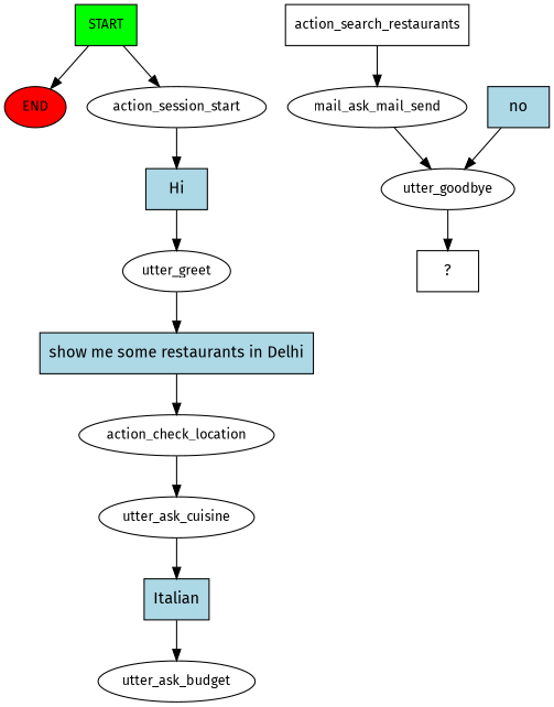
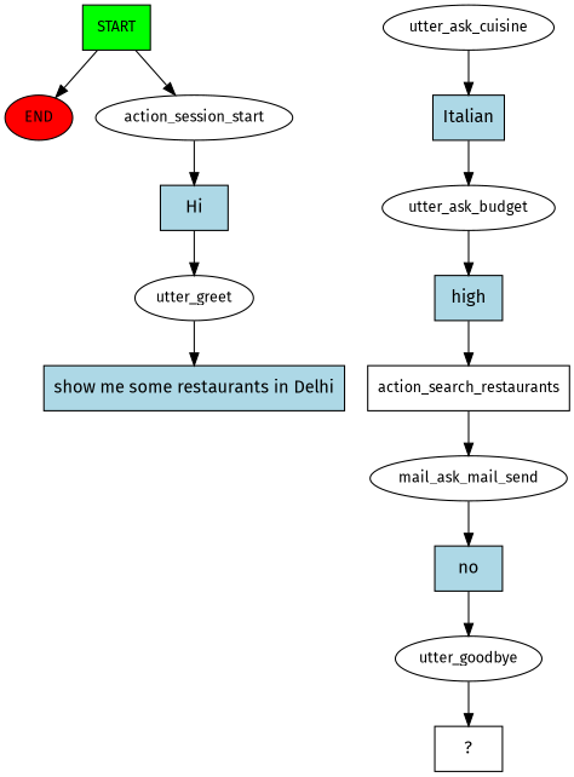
  digraph {
    fontname="Fira Sans"
    node [fontname="Fira Sans" fontsize=12]
    edge [fontname="Fira Sans"]
    n1 [fillcolor=green label=START shape=box style=filled]
    n2 [fillcolor=red label=END style=filled]
    n3 [label=action_session_start]
    n4 [fillcolor=lightblue label=Hi shape=rect style=filled fontsize=""]
    n5 [label=utter_greet]
    n6 [fillcolor=lightblue label="show me some restaurants in Delhi" shape=rect style=filled fontsize=""]
-   n7 [label=action_check_location]
    n8 [label=utter_ask_cuisine]
    n9 [fillcolor=lightblue label=Italian shape=rect style=filled fontsize=""]
    n10 [label=utter_ask_budget]
+   n11 [fillcolor=lightblue label=high shape=rect style=filled fontsize=""]
    n12 [label=action_search_restaurants shape=box]
    n13 [label=mail_ask_mail_send]
    n14 [fillcolor=lightblue label=no shape=rect style=filled fontsize=""]
    n15 [label=utter_goodbye]
    n16 [label="  ?  " shape=rect fontsize=""]
    n1 -> n2
    n1 -> n3
    n3 -> n4
    n4 -> n5
    n5 -> n6
-   n6 -> n7
-   n7 -> n8
    n8 -> n9
    n9 -> n10
+   n10 -> n11
+   n11 -> n12
    n12 -> n13
-   n13 -> n15
+   n13 -> n14
    n14 -> n15
    n15 -> n16
  }
